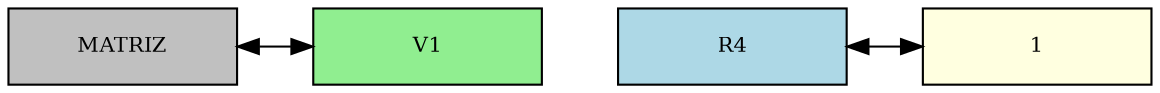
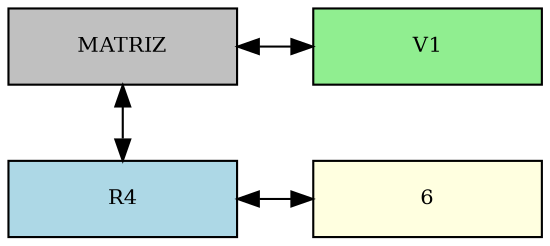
  digraph {
    nodesep=0.5
    rankdir=TB
    ranksep=0.5
    node [fixedsize=true fontsize=10 shape=box style=filled]
    edge [dir=both]
    n1 [fillcolor=gray height=0.5 label=MATRIZ width=1.5]
    n2 [fillcolor=lightgreen height=0.5 label=V1 width=1.5]
    n3 [fillcolor=lightblue height=0.5 label=R4 width=1.5]
-   n4 [fillcolor=lightyellow height=0.5 label=1 width=1.5]
+   n4 [fillcolor=lightyellow height=0.5 label=6 width=1.5]
    subgraph sub_1 {
      rank=same
      n1
      n2
    }
    subgraph sub_2 {
      rank=same
      n3
      n4
    }
    n1 -> n2
+   n1 -> n3
    n3 -> n4
  }
